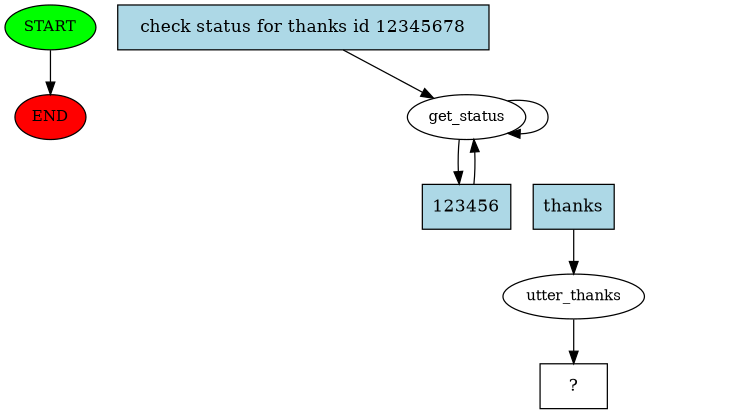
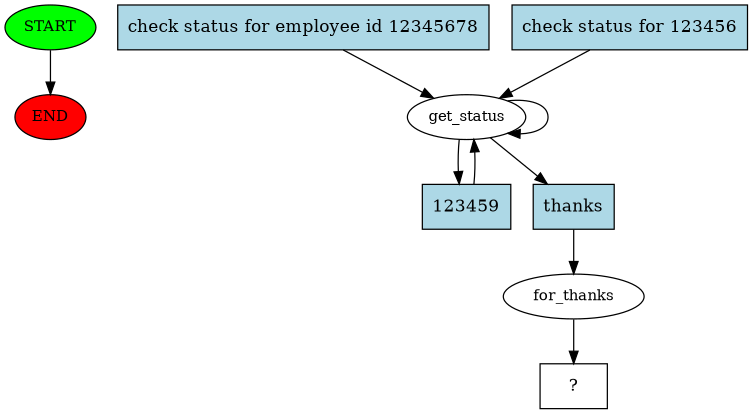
  digraph {
    node [fillcolor=lightblue style=filled shape=rect]
    n1 [fillcolor=green fontsize=12 label=START shape=""]
    n2 [fillcolor=red fontsize=12 label=END shape=""]
-   n3 [label="check status for thanks id 12345678"]
+   n3 [label="check status for employee id 12345678"]
    n4 [fontsize=12 label=get_status fillcolor="" style="" shape=""]
-   n5 [label=123456]
+   n5 [label=123459]
    n6 [label=thanks]
-   n8 [fontsize=12 label=utter_thanks fillcolor="" style="" shape=""]
+   n7 [label="check status for 123456"]
+   n8 [fontsize=12 label=for_thanks fillcolor="" style="" shape=""]
    n9 [label="  ?  " fillcolor="" style=""]
    n1 -> n2
    n3 -> n4
    n4 -> n4
    n4 -> n5
+   n4 -> n6
    n5 -> n4
    n6 -> n8
+   n7 -> n4
    n8 -> n9
  }
